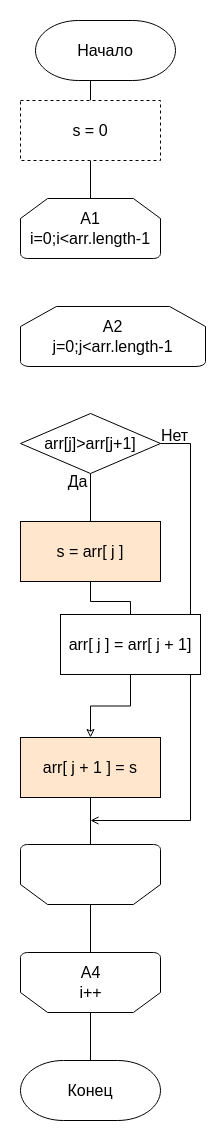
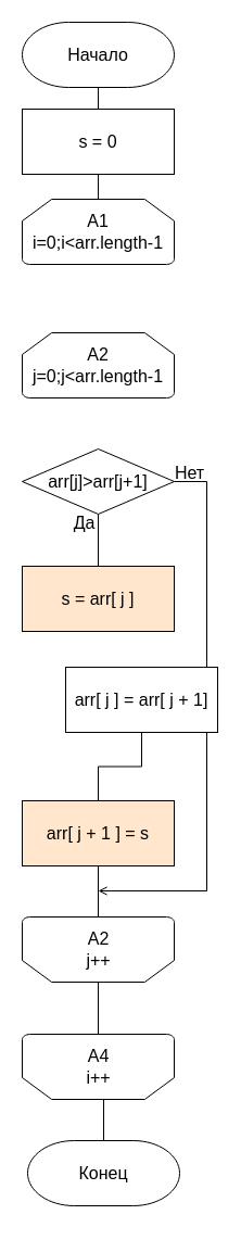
  <mxCell id="0" />
  <mxCell id="1" parent="0" />
  <mxCell id="2" style="edgeStyle=orthogonalEdgeStyle;rounded=0;orthogonalLoop=1;jettySize=auto;html=1;exitX=0.5;exitY=1;exitDx=0;exitDy=0;exitPerimeter=0;entryX=0.5;entryY=0;entryDx=0;entryDy=0;fontSize=16;endArrow=none;endFill=0;" edge="1" parent="1" source="3" target="21"><mxGeometry relative="1" as="geometry" /></mxCell>
- <mxCell id="3" value="Начало" style="strokeWidth=1;html=1;shape=mxgraph.flowchart.terminator;whiteSpace=wrap;fontSize=16;" vertex="1" parent="1"><mxGeometry x="35" y="20" width="140" height="60" as="geometry" /></mxCell>
- <mxCell id="4" value="Конец" style="strokeWidth=1;html=1;shape=mxgraph.flowchart.terminator;whiteSpace=wrap;fontSize=16;" vertex="1" parent="1"><mxGeometry x="20" y="1060" width="140" height="60" as="geometry" /></mxCell>
- <mxCell id="5" value="A2&lt;br&gt;j=0;j&amp;lt;arr.length-1" style="strokeWidth=1;html=1;shape=mxgraph.flowchart.loop_limit;whiteSpace=wrap;fontSize=16;" vertex="1" parent="1"><mxGeometry x="20" y="306" width="185" height="60" as="geometry" /></mxCell>
- <mxCell id="6" value="A1&lt;br&gt;i=0;i&amp;lt;arr.length-1" style="strokeWidth=1;html=1;shape=mxgraph.flowchart.loop_limit;whiteSpace=wrap;fontSize=16;" vertex="1" parent="1"><mxGeometry x="20" y="198" width="140" height="60" as="geometry" /></mxCell>
+ <mxCell id="3" value="Начало" style="strokeWidth=1;html=1;shape=mxgraph.flowchart.terminator;whiteSpace=wrap;fontSize=16;" vertex="1" parent="1"><mxGeometry x="20" y="20" width="140" height="60" as="geometry" /></mxCell>
+ <mxCell id="4" value="Конец" style="strokeWidth=1;html=1;shape=mxgraph.flowchart.terminator;whiteSpace=wrap;fontSize=16;" vertex="1" parent="1"><mxGeometry x="25" y="1050" width="140" height="60" as="geometry" /></mxCell>
+ <mxCell id="5" value="A2&lt;br&gt;j=0;j&amp;lt;arr.length-1" style="strokeWidth=1;html=1;shape=mxgraph.flowchart.loop_limit;whiteSpace=wrap;fontSize=16;" vertex="1" parent="1"><mxGeometry x="20" y="306" width="140" height="60" as="geometry" /></mxCell>
+ <mxCell id="6" value="A1&lt;br&gt;i=0;i&amp;lt;arr.length-1" style="strokeWidth=1;html=1;shape=mxgraph.flowchart.loop_limit;whiteSpace=wrap;fontSize=16;" vertex="1" parent="1"><mxGeometry x="20" y="183" width="140" height="60" as="geometry" /></mxCell>
  <mxCell id="7" style="edgeStyle=orthogonalEdgeStyle;rounded=0;orthogonalLoop=1;jettySize=auto;html=1;exitX=0.5;exitY=0;exitDx=0;exitDy=0;exitPerimeter=0;entryX=0.5;entryY=1;entryDx=0;entryDy=0;entryPerimeter=0;endArrow=none;endFill=0;fontSize=16;" edge="1" parent="1" source="8" target="10"><mxGeometry relative="1" as="geometry" /></mxCell>
  <mxCell id="8" value="" style="strokeWidth=1;html=1;shape=mxgraph.flowchart.loop_limit;whiteSpace=wrap;fontSize=16;rotation=-180;horizontal=1;" vertex="1" parent="1"><mxGeometry x="20" y="844" width="140" height="60" as="geometry" /></mxCell>
  <mxCell id="9" style="edgeStyle=orthogonalEdgeStyle;rounded=0;orthogonalLoop=1;jettySize=auto;html=1;exitX=0.5;exitY=0;exitDx=0;exitDy=0;exitPerimeter=0;entryX=0.5;entryY=0;entryDx=0;entryDy=0;entryPerimeter=0;endArrow=none;endFill=0;fontSize=16;" edge="1" parent="1" source="10" target="4"><mxGeometry relative="1" as="geometry" /></mxCell>
  <mxCell id="10" value="" style="strokeWidth=1;html=1;shape=mxgraph.flowchart.loop_limit;whiteSpace=wrap;fontSize=16;rotation=-180;" vertex="1" parent="1"><mxGeometry x="20" y="952" width="140" height="60" as="geometry" /></mxCell>
  <mxCell id="11" style="edgeStyle=orthogonalEdgeStyle;rounded=0;orthogonalLoop=1;jettySize=auto;html=1;exitX=0.5;exitY=1;exitDx=0;exitDy=0;exitPerimeter=0;entryX=0.5;entryY=0;entryDx=0;entryDy=0;endArrow=none;endFill=0;fontSize=16;" edge="1" parent="1" source="13" target="15"><mxGeometry relative="1" as="geometry" /></mxCell>
  <mxCell id="12" style="edgeStyle=orthogonalEdgeStyle;rounded=0;orthogonalLoop=1;jettySize=auto;html=1;exitX=1;exitY=0.5;exitDx=0;exitDy=0;exitPerimeter=0;endArrow=open;endFill=0;fontSize=16;" edge="1" parent="1" source="13"><mxGeometry relative="1" as="geometry"><mxPoint x="90" y="820" as="targetPoint" /><Array as="points"><mxPoint x="190" y="443" /><mxPoint x="190" y="820" /></Array></mxGeometry></mxCell>
  <mxCell id="13" value="arr[j]&amp;gt;arr[j+1]" style="strokeWidth=1;html=1;shape=mxgraph.flowchart.decision;whiteSpace=wrap;fontSize=16;" vertex="1" parent="1"><mxGeometry x="20" y="413" width="140" height="60" as="geometry" /></mxCell>
- <mxCell id="14" style="edgeStyle=orthogonalEdgeStyle;rounded=0;orthogonalLoop=1;jettySize=auto;html=1;exitX=0.5;exitY=1;exitDx=0;exitDy=0;entryX=0.5;entryY=0;entryDx=0;entryDy=0;endArrow=none;endFill=0;fontSize=16;" edge="1" parent="1" source="15" target="17"><mxGeometry relative="1" as="geometry" /></mxCell>
  <mxCell id="15" value="s = arr[ j ]" style="rounded=0;whiteSpace=wrap;html=1;fontSize=16;fillColor=#ffe6cc;" vertex="1" parent="1"><mxGeometry x="20" y="521" width="140" height="60" as="geometry" /></mxCell>
- <mxCell id="16" style="edgeStyle=orthogonalEdgeStyle;rounded=0;orthogonalLoop=1;jettySize=auto;html=1;exitX=0.5;exitY=1;exitDx=0;exitDy=0;entryX=0.5;entryY=0;entryDx=0;entryDy=0;endArrow=classic;endFill=0;fontSize=16;" edge="1" parent="1" source="17" target="19"><mxGeometry relative="1" as="geometry" /></mxCell>
+ <mxCell id="16" style="edgeStyle=orthogonalEdgeStyle;rounded=0;orthogonalLoop=1;jettySize=auto;html=1;exitX=0.5;exitY=1;exitDx=0;exitDy=0;entryX=0.5;entryY=0;entryDx=0;entryDy=0;endArrow=none;endFill=0;fontSize=16;" edge="1" parent="1" source="17" target="19"><mxGeometry relative="1" as="geometry" /></mxCell>
  <mxCell id="17" value="arr[ j ] = arr[ j + 1]" style="rounded=0;whiteSpace=wrap;html=1;fontSize=16;" vertex="1" parent="1"><mxGeometry x="60" y="614" width="140" height="60" as="geometry" /></mxCell>
  <mxCell id="18" style="edgeStyle=orthogonalEdgeStyle;rounded=0;orthogonalLoop=1;jettySize=auto;html=1;exitX=0.5;exitY=1;exitDx=0;exitDy=0;entryX=0.5;entryY=1;entryDx=0;entryDy=0;entryPerimeter=0;endArrow=none;endFill=0;fontSize=16;" edge="1" parent="1" source="19" target="8"><mxGeometry relative="1" as="geometry" /></mxCell>
  <mxCell id="19" value="arr[ j + 1 ] = s" style="rounded=0;whiteSpace=wrap;html=1;fontSize=16;fillColor=#ffe6cc;" vertex="1" parent="1"><mxGeometry x="20" y="737" width="140" height="60" as="geometry" /></mxCell>
  <mxCell id="20" style="edgeStyle=orthogonalEdgeStyle;rounded=0;orthogonalLoop=1;jettySize=auto;html=1;exitX=0.5;exitY=1;exitDx=0;exitDy=0;entryX=0.5;entryY=0;entryDx=0;entryDy=0;entryPerimeter=0;endArrow=none;endFill=0;fontSize=16;" edge="1" parent="1" source="21" target="6"><mxGeometry relative="1" as="geometry" /></mxCell>
- <mxCell id="21" value="s = 0" style="rounded=0;whiteSpace=wrap;html=1;fontSize=16;dashed=1;" vertex="1" parent="1"><mxGeometry x="20" y="100" width="140" height="60" as="geometry" /></mxCell>
+ <mxCell id="21" value="s = 0" style="rounded=0;whiteSpace=wrap;html=1;fontSize=16;" vertex="1" parent="1"><mxGeometry x="20" y="100" width="140" height="60" as="geometry" /></mxCell>
  <mxCell id="22" value="Нет" style="text;html=1;align=center;verticalAlign=middle;resizable=0;points=[];autosize=1;fontSize=16;" vertex="1" parent="1"><mxGeometry x="154" y="425" width="40" height="20" as="geometry" /></mxCell>
  <mxCell id="23" value="Да" style="text;html=1;align=center;verticalAlign=middle;resizable=0;points=[];autosize=1;fontSize=16;" vertex="1" parent="1"><mxGeometry x="57" y="471" width="40" height="20" as="geometry" /></mxCell>
+ <mxCell id="24" value="A2&lt;br&gt;j++" style="text;html=1;align=center;verticalAlign=middle;resizable=0;points=[];autosize=1;fontSize=16;" vertex="1" parent="1"><mxGeometry x="70" y="854" width="40" height="40" as="geometry" /></mxCell>
  <mxCell id="25" value="A4&lt;br&gt;i++" style="text;html=1;align=center;verticalAlign=middle;resizable=0;points=[];autosize=1;fontSize=16;" vertex="1" parent="1"><mxGeometry x="70" y="962" width="40" height="40" as="geometry" /></mxCell>
